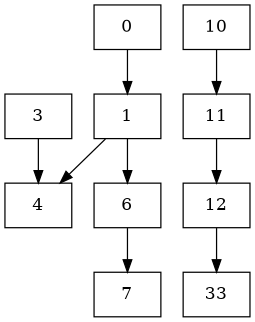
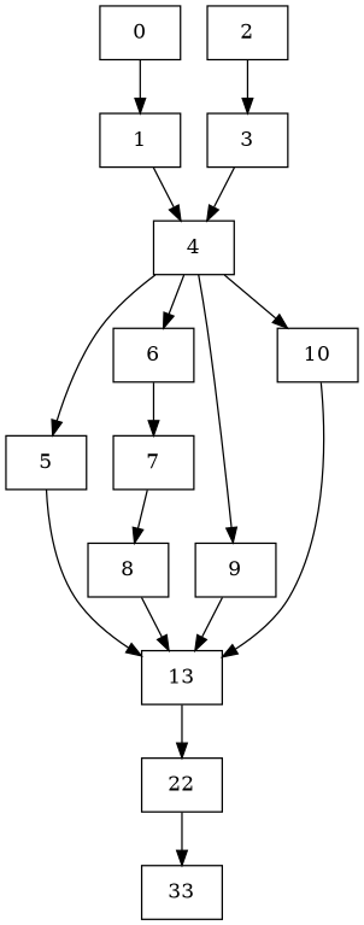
  digraph {
    node [shape=box]
    0
    1
    4
+   2
    3
+   5
    6
+   9
    10
-   11
+   11 [label=13]
    7
-   12
+   12 [label=22]
+   8
    n14 [label=33]
    0 -> 1
    1 -> 4
-   1 -> 6
+   4 -> 5
+   4 -> 6
+   4 -> 9
+   4 -> 10
+   2 -> 3
    3 -> 4
+   5 -> 11
    6 -> 7
+   9 -> 11
    10 -> 11
    11 -> 12
+   7 -> 8
    12 -> n14
+   8 -> 11
  }
